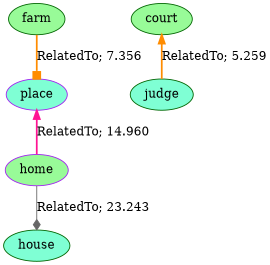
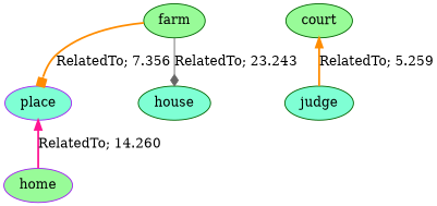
  digraph {
    node [color=darkgreen fillcolor=palegreen style=filled]
    edge [color=darkorange dir=forward style=bold]
    n1 [label=farm]
    n2 [color=purple fillcolor=aquamarine label=place]
    n3 [color=purple label=home]
    n4 [fillcolor=aquamarine label=house]
    n5 [label=court]
    n6 [fillcolor=aquamarine label=judge]
    n1 -> n2 [arrowhead=box label="RelatedTo; 7.356" weight=7.356]
-   n2 -> n3 [color=deeppink dir=back label="RelatedTo; 14.960" weight=14.260]
-   n3 -> n4 [arrowhead=diamond color=gray40 label="RelatedTo; 23.243" style=solid weight=23.243]
+   n2 -> n3 [color=deeppink dir=back label="RelatedTo; 14.260" weight=14.260]
+   n1 -> n4 [arrowhead=diamond color=gray40 label="RelatedTo; 23.243" style=solid weight=23.243]
    n5 -> n6 [dir=back label="RelatedTo; 5.259" weight=5.259]
  }
